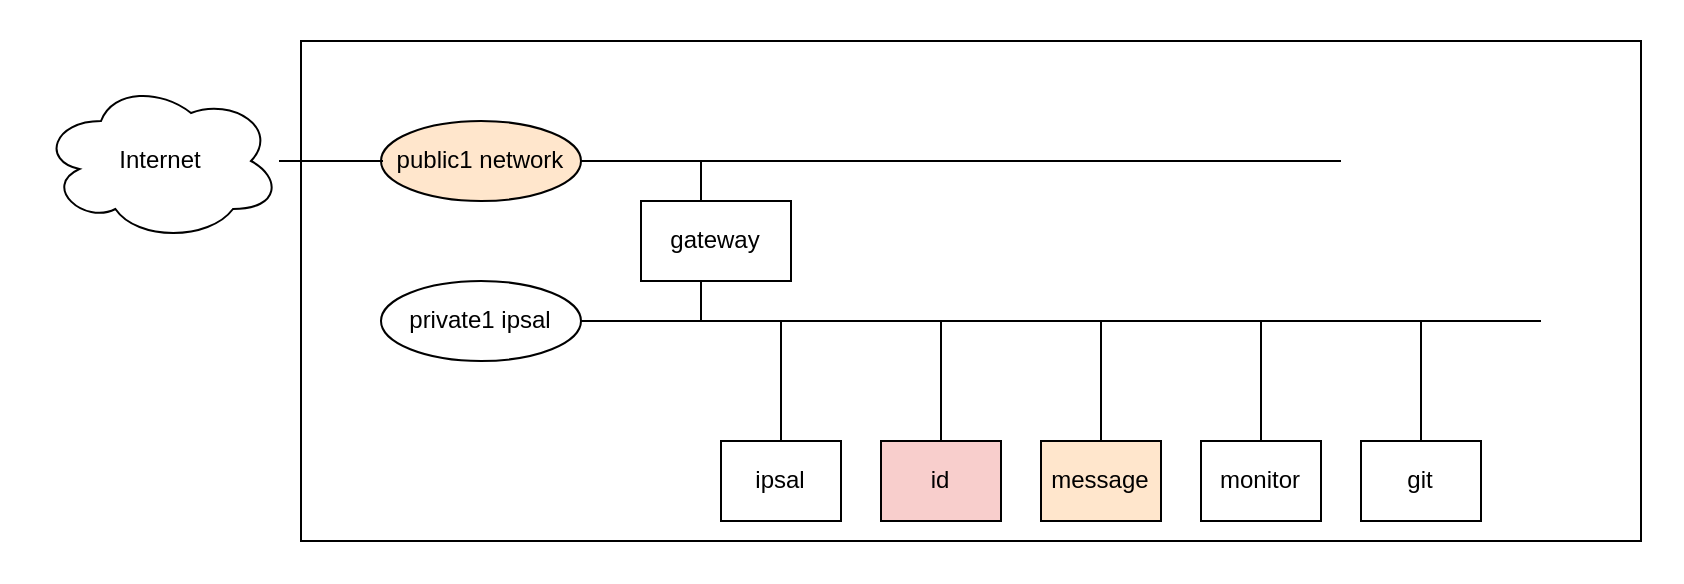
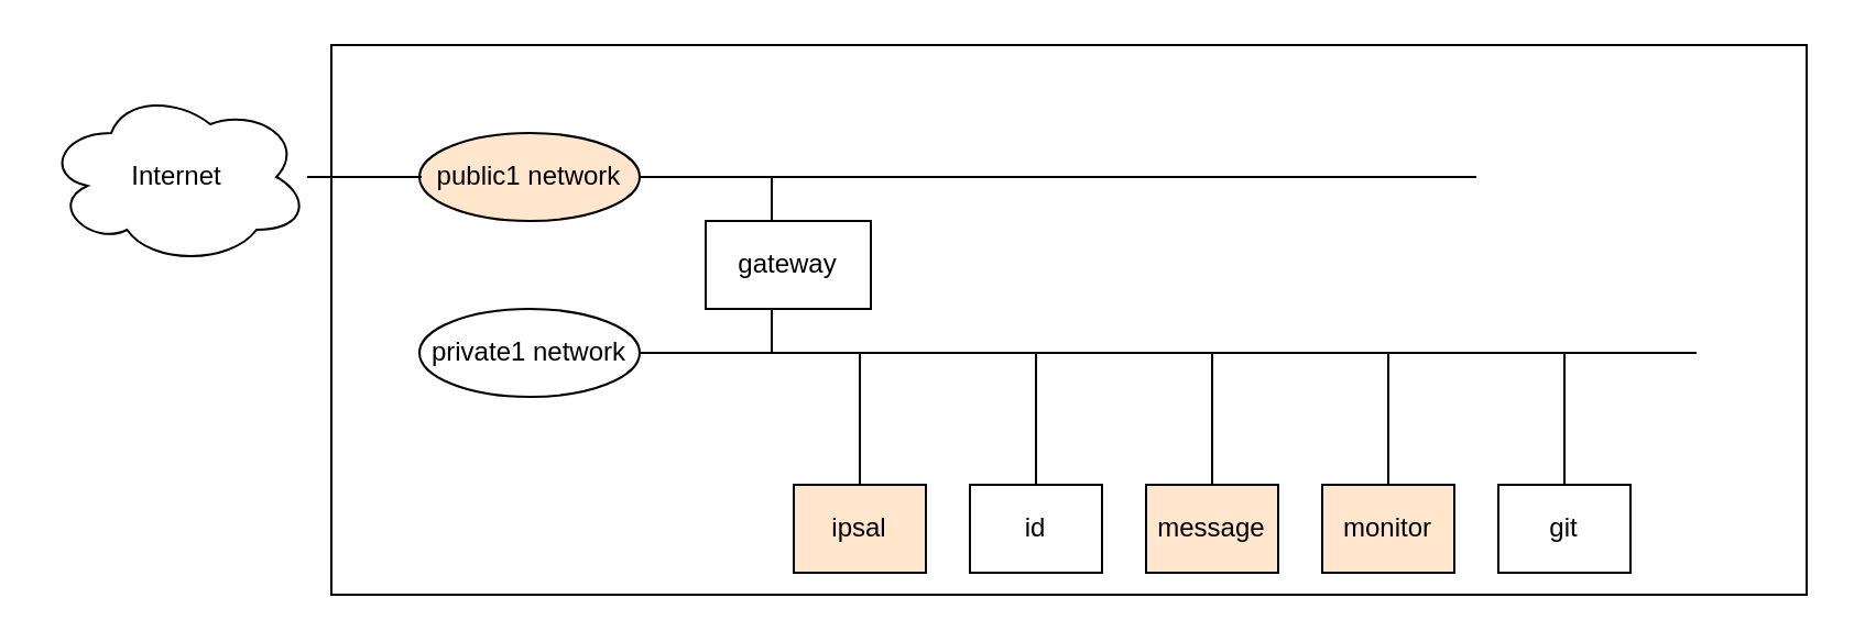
  <mxCell id="0" />
  <mxCell id="1" parent="0" />
  <mxCell id="2" value="" style="rounded=0;whiteSpace=wrap;html=1;" parent="1" vertex="1"><mxGeometry x="150" y="20" width="670" height="250" as="geometry" /></mxCell>
  <mxCell id="3" value="Internet" style="ellipse;shape=cloud;whiteSpace=wrap;html=1;" parent="1" vertex="1"><mxGeometry x="20" y="40" width="120" height="80" as="geometry" /></mxCell>
  <mxCell id="4" value="" style="endArrow=none;html=1;rounded=0;exitX=1;exitY=0.5;exitDx=0;exitDy=0;" parent="1" edge="1"><mxGeometry width="50" height="50" relative="1" as="geometry"><mxPoint x="270" y="80" as="sourcePoint" /><mxPoint x="670" y="80" as="targetPoint" /></mxGeometry></mxCell>
  <mxCell id="5" value="" style="endArrow=none;html=1;rounded=0;exitX=1;exitY=0.5;exitDx=0;exitDy=0;" parent="1" edge="1"><mxGeometry width="50" height="50" relative="1" as="geometry"><mxPoint x="270" y="160" as="sourcePoint" /><mxPoint x="770" y="160" as="targetPoint" /></mxGeometry></mxCell>
  <mxCell id="6" value="" style="endArrow=none;html=1;rounded=0;" parent="1" edge="1"><mxGeometry width="50" height="50" relative="1" as="geometry"><mxPoint x="350" y="160" as="sourcePoint" /><mxPoint x="350" y="80" as="targetPoint" /></mxGeometry></mxCell>
  <mxCell id="7" value="public1 network" style="ellipse;whiteSpace=wrap;html=1;fillColor=#ffe6cc;" parent="1" vertex="1"><mxGeometry x="190" y="60" width="100" height="40" as="geometry" /></mxCell>
- <mxCell id="8" value="private1 ipsal" style="ellipse;whiteSpace=wrap;html=1;" parent="1" vertex="1"><mxGeometry x="190" y="140" width="100" height="40" as="geometry" /></mxCell>
+ <mxCell id="8" value="private1 network" style="ellipse;whiteSpace=wrap;html=1;" parent="1" vertex="1"><mxGeometry x="190" y="140" width="100" height="40" as="geometry" /></mxCell>
  <mxCell id="9" value="gateway" style="rounded=0;whiteSpace=wrap;html=1;" parent="1" vertex="1"><mxGeometry x="320" y="100" width="75" height="40" as="geometry" /></mxCell>
  <mxCell id="10" value="" style="endArrow=none;html=1;rounded=0;" parent="1" edge="1"><mxGeometry width="50" height="50" relative="1" as="geometry"><mxPoint x="390" y="220" as="sourcePoint" /><mxPoint x="390" y="160" as="targetPoint" /></mxGeometry></mxCell>
  <mxCell id="11" value="" style="endArrow=none;html=1;rounded=0;" parent="1" edge="1"><mxGeometry width="50" height="50" relative="1" as="geometry"><mxPoint x="470" y="220" as="sourcePoint" /><mxPoint x="470" y="160" as="targetPoint" /></mxGeometry></mxCell>
  <mxCell id="12" value="" style="endArrow=none;html=1;rounded=0;" parent="1" edge="1"><mxGeometry width="50" height="50" relative="1" as="geometry"><mxPoint x="550" y="220" as="sourcePoint" /><mxPoint x="550" y="160" as="targetPoint" /></mxGeometry></mxCell>
  <mxCell id="13" value="" style="endArrow=none;html=1;rounded=0;" parent="1" edge="1"><mxGeometry width="50" height="50" relative="1" as="geometry"><mxPoint x="630" y="220" as="sourcePoint" /><mxPoint x="630" y="160" as="targetPoint" /></mxGeometry></mxCell>
- <mxCell id="14" value="ipsal" style="rounded=0;whiteSpace=wrap;html=1;" parent="1" vertex="1"><mxGeometry x="360" y="220" width="60" height="40" as="geometry" /></mxCell>
- <mxCell id="15" value="id" style="rounded=0;whiteSpace=wrap;html=1;fillColor=#f8cecc;" parent="1" vertex="1"><mxGeometry x="440" y="220" width="60" height="40" as="geometry" /></mxCell>
+ <mxCell id="14" value="ipsal" style="rounded=0;whiteSpace=wrap;html=1;fillColor=#ffe6cc;" parent="1" vertex="1"><mxGeometry x="360" y="220" width="60" height="40" as="geometry" /></mxCell>
+ <mxCell id="15" value="id" style="rounded=0;whiteSpace=wrap;html=1;" parent="1" vertex="1"><mxGeometry x="440" y="220" width="60" height="40" as="geometry" /></mxCell>
  <mxCell id="16" value="message" style="rounded=0;whiteSpace=wrap;html=1;fillColor=#ffe6cc;" parent="1" vertex="1"><mxGeometry x="520" y="220" width="60" height="40" as="geometry" /></mxCell>
- <mxCell id="17" value="monitor" style="rounded=0;whiteSpace=wrap;html=1;" parent="1" vertex="1"><mxGeometry x="600" y="220" width="60" height="40" as="geometry" /></mxCell>
+ <mxCell id="17" value="monitor" style="rounded=0;whiteSpace=wrap;html=1;fillColor=#ffe6cc;" parent="1" vertex="1"><mxGeometry x="600" y="220" width="60" height="40" as="geometry" /></mxCell>
  <mxCell id="18" value="" style="endArrow=none;html=1;rounded=0;entryX=0.02;entryY=0.5;entryDx=0;entryDy=0;entryPerimeter=0;" parent="1" edge="1"><mxGeometry width="50" height="50" relative="1" as="geometry"><mxPoint x="139" y="80" as="sourcePoint" /><mxPoint x="191" y="80" as="targetPoint" /></mxGeometry></mxCell>
  <mxCell id="19" value="" style="endArrow=none;html=1;rounded=0;" parent="1" edge="1"><mxGeometry width="50" height="50" relative="1" as="geometry"><mxPoint x="710" y="220" as="sourcePoint" /><mxPoint x="710" y="160" as="targetPoint" /></mxGeometry></mxCell>
  <mxCell id="20" value="git" style="rounded=0;whiteSpace=wrap;html=1;" parent="1" vertex="1"><mxGeometry x="680" y="220" width="60" height="40" as="geometry" /></mxCell>
